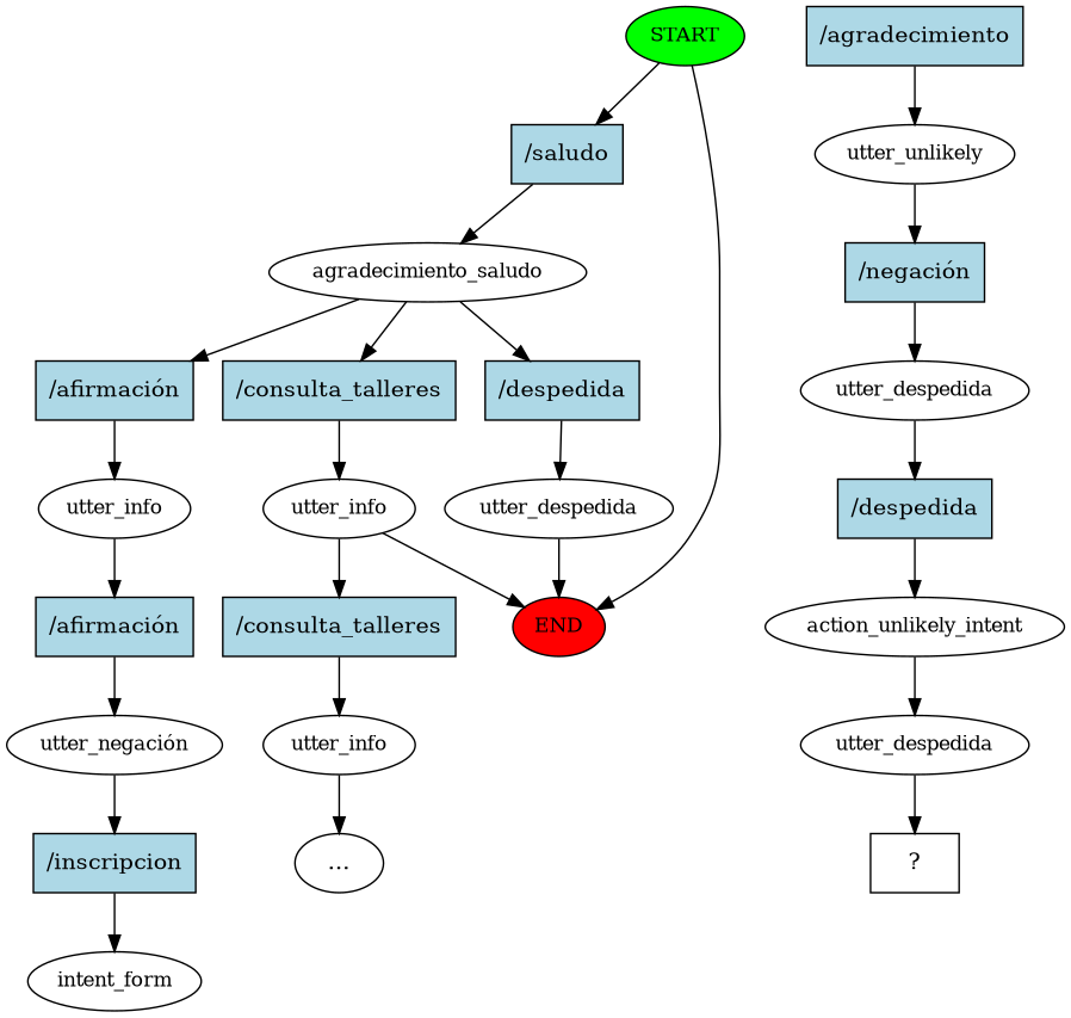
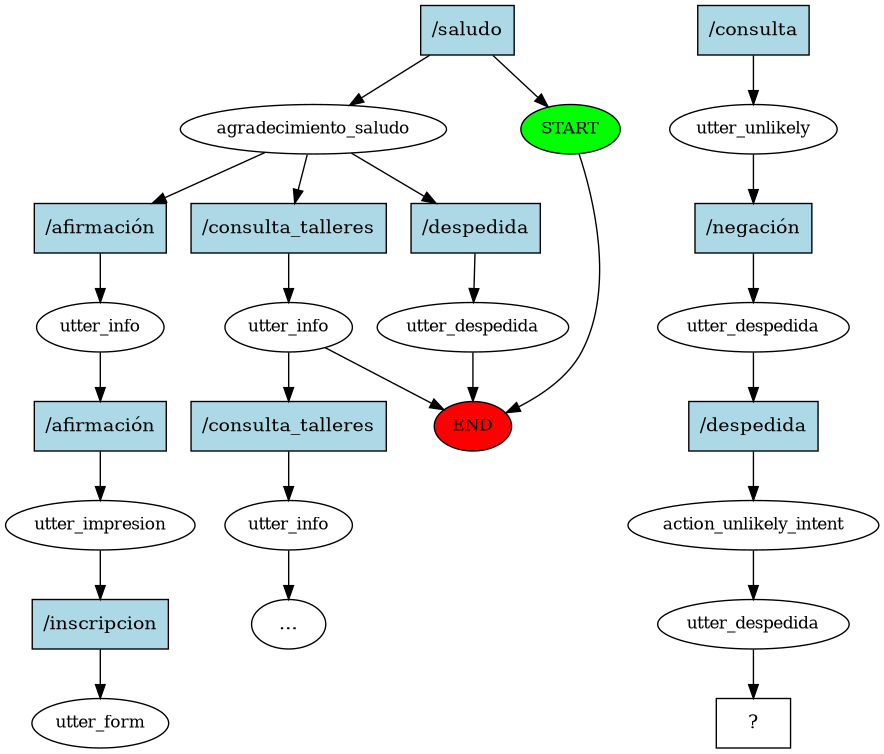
  digraph {
    node [fontsize=12]
    n1 [fillcolor=green label=START style=filled]
    n2 [fillcolor=red label=END style=filled]
    n3 [fillcolor=lightblue label="/saludo" shape=rect style=filled fontsize=""]
    n4 [label=agradecimiento_saludo]
    n5 [fillcolor=lightblue label="/consulta_talleres" shape=rect style=filled fontsize=""]
    n6 [fillcolor=lightblue label="/despedida" shape=rect style=filled fontsize=""]
    n7 [fillcolor=lightblue label="/afirmación" shape=rect style=filled fontsize=""]
    n8 [label=utter_info]
    n9 [label=utter_despedida]
    n10 [label=utter_info]
    n11 [fillcolor=lightblue label="/consulta_talleres" shape=rect style=filled fontsize=""]
    n12 [label=utter_info]
    n13 [label="..." fontsize=""]
    n14 [fillcolor=lightblue label="/afirmación" shape=rect style=filled fontsize=""]
-   n15 [label="utter_negación"]
+   n15 [label=utter_impresion]
    n16 [fillcolor=lightblue label="/inscripcion" shape=rect style=filled fontsize=""]
-   n17 [label=intent_form]
-   n18 [fillcolor=lightblue label="/agradecimiento" shape=rect style=filled fontsize=""]
+   n17 [label=utter_form]
+   n18 [fillcolor=lightblue label="/consulta" shape=rect style=filled fontsize=""]
    n19 [label=utter_unlikely]
    n20 [fillcolor=lightblue label="/negación" shape=rect style=filled fontsize=""]
    n21 [label=utter_despedida]
    n22 [fillcolor=lightblue label="/despedida" shape=rect style=filled fontsize=""]
    n23 [label=action_unlikely_intent]
    n24 [label=utter_despedida]
    n25 [label="  ?  " shape=rect fontsize=""]
    n1 -> n2
-   n1 -> n3
+   n3 -> n1
    n3 -> n4
    n4 -> n5
    n4 -> n6
    n4 -> n7
    n5 -> n8
    n6 -> n9
    n7 -> n10
    n8 -> n2
    n8 -> n11
    n9 -> n2
    n10 -> n14
    n11 -> n12
    n12 -> n13
    n14 -> n15
    n15 -> n16
    n16 -> n17
    n18 -> n19
    n19 -> n20
    n20 -> n21
    n21 -> n22
    n22 -> n23
    n23 -> n24
    n24 -> n25
  }
